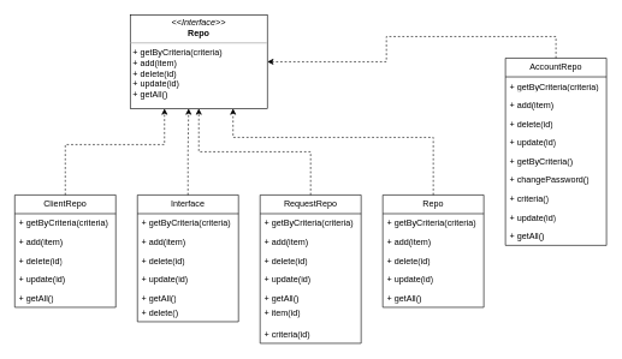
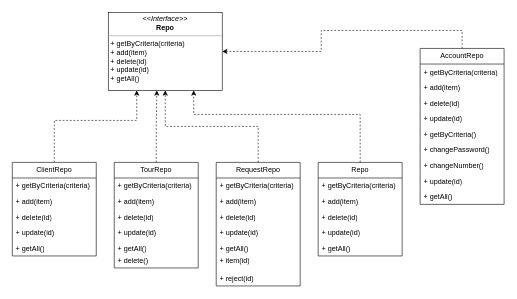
  <mxCell id="0" />
  <mxCell id="1" parent="0" />
  <mxCell id="2" style="edgeStyle=orthogonalEdgeStyle;rounded=0;orthogonalLoop=1;jettySize=auto;html=1;entryX=0.25;entryY=1;entryDx=0;entryDy=0;dashed=1;" edge="1" parent="1" source="3" target="9"><mxGeometry relative="1" as="geometry"><Array as="points"><mxPoint x="90" y="200" /><mxPoint x="228" y="200" /></Array></mxGeometry></mxCell>
  <mxCell id="3" value="ClientRepo" style="swimlane;fontStyle=0;childLayout=stackLayout;horizontal=1;startSize=26;fillColor=none;horizontalStack=0;resizeParent=1;resizeParentMax=0;resizeLast=0;collapsible=1;marginBottom=0;whiteSpace=wrap;html=1;" vertex="1" parent="1"><mxGeometry x="20" y="270" width="140" height="156" as="geometry" /></mxCell>
  <mxCell id="4" value="+ getByCriteria(criteria)" style="text;strokeColor=none;fillColor=none;align=left;verticalAlign=top;spacingLeft=4;spacingRight=4;overflow=hidden;rotatable=0;points=[[0,0.5],[1,0.5]];portConstraint=eastwest;whiteSpace=wrap;html=1;" vertex="1" parent="3"><mxGeometry y="26" width="140" height="26" as="geometry" /></mxCell>
  <mxCell id="5" value="+ add(item)" style="text;strokeColor=none;fillColor=none;align=left;verticalAlign=top;spacingLeft=4;spacingRight=4;overflow=hidden;rotatable=0;points=[[0,0.5],[1,0.5]];portConstraint=eastwest;whiteSpace=wrap;html=1;" vertex="1" parent="3"><mxGeometry y="52" width="140" height="26" as="geometry" /></mxCell>
  <mxCell id="6" value="+ delete(id)" style="text;strokeColor=none;fillColor=none;align=left;verticalAlign=top;spacingLeft=4;spacingRight=4;overflow=hidden;rotatable=0;points=[[0,0.5],[1,0.5]];portConstraint=eastwest;whiteSpace=wrap;html=1;" vertex="1" parent="3"><mxGeometry y="78" width="140" height="26" as="geometry" /></mxCell>
  <mxCell id="7" value="+ update(id)&lt;br&gt;" style="text;strokeColor=none;fillColor=none;align=left;verticalAlign=top;spacingLeft=4;spacingRight=4;overflow=hidden;rotatable=0;points=[[0,0.5],[1,0.5]];portConstraint=eastwest;whiteSpace=wrap;html=1;" vertex="1" parent="3"><mxGeometry y="104" width="140" height="26" as="geometry" /></mxCell>
  <mxCell id="8" value="+ getAll()" style="text;strokeColor=none;fillColor=none;align=left;verticalAlign=top;spacingLeft=4;spacingRight=4;overflow=hidden;rotatable=0;points=[[0,0.5],[1,0.5]];portConstraint=eastwest;whiteSpace=wrap;html=1;" vertex="1" parent="3"><mxGeometry y="130" width="140" height="26" as="geometry" /></mxCell>
  <mxCell id="9" value="&lt;p style=&quot;margin:0px;margin-top:4px;text-align:center;&quot;&gt;&lt;i&gt;&amp;lt;&amp;lt;Interface&amp;gt;&amp;gt;&lt;/i&gt;&lt;br&gt;&lt;b&gt;Repo&lt;/b&gt;&lt;/p&gt;&lt;hr size=&quot;1&quot;&gt;&lt;p style=&quot;margin:0px;margin-left:4px;&quot;&gt;+ getByCriteria(criteria)&lt;br&gt;+ add(item)&lt;br&gt;+ delete(id)&lt;br&gt;+ update(id)&lt;br&gt;+ getAll()&lt;/p&gt;" style="verticalAlign=top;align=left;overflow=fill;html=1;whiteSpace=wrap;" vertex="1" parent="1"><mxGeometry x="180" y="20" width="190" height="130" as="geometry" /></mxCell>
- <mxCell id="10" value="Interface" style="swimlane;fontStyle=0;childLayout=stackLayout;horizontal=1;startSize=26;fillColor=none;horizontalStack=0;resizeParent=1;resizeParentMax=0;resizeLast=0;collapsible=1;marginBottom=0;whiteSpace=wrap;html=1;" vertex="1" parent="1"><mxGeometry x="190" y="270" width="140" height="176" as="geometry" /></mxCell>
+ <mxCell id="10" value="TourRepo" style="swimlane;fontStyle=0;childLayout=stackLayout;horizontal=1;startSize=26;fillColor=none;horizontalStack=0;resizeParent=1;resizeParentMax=0;resizeLast=0;collapsible=1;marginBottom=0;whiteSpace=wrap;html=1;" vertex="1" parent="1"><mxGeometry x="190" y="270" width="140" height="176" as="geometry" /></mxCell>
  <mxCell id="11" value="+ getByCriteria(criteria)" style="text;strokeColor=none;fillColor=none;align=left;verticalAlign=top;spacingLeft=4;spacingRight=4;overflow=hidden;rotatable=0;points=[[0,0.5],[1,0.5]];portConstraint=eastwest;whiteSpace=wrap;html=1;" vertex="1" parent="10"><mxGeometry y="26" width="140" height="26" as="geometry" /></mxCell>
  <mxCell id="12" value="+ add(item)" style="text;strokeColor=none;fillColor=none;align=left;verticalAlign=top;spacingLeft=4;spacingRight=4;overflow=hidden;rotatable=0;points=[[0,0.5],[1,0.5]];portConstraint=eastwest;whiteSpace=wrap;html=1;" vertex="1" parent="10"><mxGeometry y="52" width="140" height="26" as="geometry" /></mxCell>
  <mxCell id="13" value="+ delete(id)" style="text;strokeColor=none;fillColor=none;align=left;verticalAlign=top;spacingLeft=4;spacingRight=4;overflow=hidden;rotatable=0;points=[[0,0.5],[1,0.5]];portConstraint=eastwest;whiteSpace=wrap;html=1;" vertex="1" parent="10"><mxGeometry y="78" width="140" height="26" as="geometry" /></mxCell>
  <mxCell id="14" value="+ update(id)&lt;br&gt;" style="text;strokeColor=none;fillColor=none;align=left;verticalAlign=top;spacingLeft=4;spacingRight=4;overflow=hidden;rotatable=0;points=[[0,0.5],[1,0.5]];portConstraint=eastwest;whiteSpace=wrap;html=1;" vertex="1" parent="10"><mxGeometry y="104" width="140" height="26" as="geometry" /></mxCell>
  <mxCell id="15" value="+ getAll()" style="text;strokeColor=none;fillColor=none;align=left;verticalAlign=top;spacingLeft=4;spacingRight=4;overflow=hidden;rotatable=0;points=[[0,0.5],[1,0.5]];portConstraint=eastwest;whiteSpace=wrap;html=1;" vertex="1" parent="10"><mxGeometry y="130" width="140" height="20" as="geometry" /></mxCell>
  <mxCell id="16" value="+ delete()" style="text;strokeColor=none;fillColor=none;align=left;verticalAlign=top;spacingLeft=4;spacingRight=4;overflow=hidden;rotatable=0;points=[[0,0.5],[1,0.5]];portConstraint=eastwest;whiteSpace=wrap;html=1;" vertex="1" parent="10"><mxGeometry y="150" width="140" height="26" as="geometry" /></mxCell>
  <mxCell id="17" style="edgeStyle=orthogonalEdgeStyle;rounded=0;orthogonalLoop=1;jettySize=auto;html=1;entryX=0.426;entryY=1;entryDx=0;entryDy=0;entryPerimeter=0;dashed=1;" edge="1" parent="1" source="10" target="9"><mxGeometry relative="1" as="geometry" /></mxCell>
  <mxCell id="18" style="edgeStyle=orthogonalEdgeStyle;rounded=0;orthogonalLoop=1;jettySize=auto;html=1;entryX=0.5;entryY=1;entryDx=0;entryDy=0;dashed=1;" edge="1" parent="1" source="19" target="9"><mxGeometry relative="1" as="geometry" /></mxCell>
  <mxCell id="19" value="RequestRepo" style="swimlane;fontStyle=0;childLayout=stackLayout;horizontal=1;startSize=26;fillColor=none;horizontalStack=0;resizeParent=1;resizeParentMax=0;resizeLast=0;collapsible=1;marginBottom=0;whiteSpace=wrap;html=1;" vertex="1" parent="1"><mxGeometry x="360" y="270" width="140" height="206" as="geometry" /></mxCell>
  <mxCell id="20" value="+ getByCriteria(criteria)" style="text;strokeColor=none;fillColor=none;align=left;verticalAlign=top;spacingLeft=4;spacingRight=4;overflow=hidden;rotatable=0;points=[[0,0.5],[1,0.5]];portConstraint=eastwest;whiteSpace=wrap;html=1;" vertex="1" parent="19"><mxGeometry y="26" width="140" height="26" as="geometry" /></mxCell>
  <mxCell id="21" value="+ add(item)" style="text;strokeColor=none;fillColor=none;align=left;verticalAlign=top;spacingLeft=4;spacingRight=4;overflow=hidden;rotatable=0;points=[[0,0.5],[1,0.5]];portConstraint=eastwest;whiteSpace=wrap;html=1;" vertex="1" parent="19"><mxGeometry y="52" width="140" height="26" as="geometry" /></mxCell>
  <mxCell id="22" value="+ delete(id)" style="text;strokeColor=none;fillColor=none;align=left;verticalAlign=top;spacingLeft=4;spacingRight=4;overflow=hidden;rotatable=0;points=[[0,0.5],[1,0.5]];portConstraint=eastwest;whiteSpace=wrap;html=1;" vertex="1" parent="19"><mxGeometry y="78" width="140" height="26" as="geometry" /></mxCell>
  <mxCell id="23" value="+ update(id)&lt;br&gt;" style="text;strokeColor=none;fillColor=none;align=left;verticalAlign=top;spacingLeft=4;spacingRight=4;overflow=hidden;rotatable=0;points=[[0,0.5],[1,0.5]];portConstraint=eastwest;whiteSpace=wrap;html=1;" vertex="1" parent="19"><mxGeometry y="104" width="140" height="26" as="geometry" /></mxCell>
  <mxCell id="24" value="+ getAll()" style="text;strokeColor=none;fillColor=none;align=left;verticalAlign=top;spacingLeft=4;spacingRight=4;overflow=hidden;rotatable=0;points=[[0,0.5],[1,0.5]];portConstraint=eastwest;whiteSpace=wrap;html=1;" vertex="1" parent="19"><mxGeometry y="130" width="140" height="20" as="geometry" /></mxCell>
  <mxCell id="25" value="+ item(id)" style="text;strokeColor=none;fillColor=none;align=left;verticalAlign=top;spacingLeft=4;spacingRight=4;overflow=hidden;rotatable=0;points=[[0,0.5],[1,0.5]];portConstraint=eastwest;whiteSpace=wrap;html=1;" vertex="1" parent="19"><mxGeometry y="150" width="140" height="30" as="geometry" /></mxCell>
- <mxCell id="26" value="+ criteria(id)" style="text;strokeColor=none;fillColor=none;align=left;verticalAlign=top;spacingLeft=4;spacingRight=4;overflow=hidden;rotatable=0;points=[[0,0.5],[1,0.5]];portConstraint=eastwest;whiteSpace=wrap;html=1;" vertex="1" parent="19"><mxGeometry y="180" width="140" height="26" as="geometry" /></mxCell>
+ <mxCell id="26" value="+ reject(id)" style="text;strokeColor=none;fillColor=none;align=left;verticalAlign=top;spacingLeft=4;spacingRight=4;overflow=hidden;rotatable=0;points=[[0,0.5],[1,0.5]];portConstraint=eastwest;whiteSpace=wrap;html=1;" vertex="1" parent="19"><mxGeometry y="180" width="140" height="26" as="geometry" /></mxCell>
  <mxCell id="27" style="edgeStyle=orthogonalEdgeStyle;rounded=0;orthogonalLoop=1;jettySize=auto;html=1;entryX=0.75;entryY=1;entryDx=0;entryDy=0;dashed=1;" edge="1" parent="1" source="28" target="9"><mxGeometry relative="1" as="geometry"><Array as="points"><mxPoint x="600" y="190" /><mxPoint x="323" y="190" /></Array></mxGeometry></mxCell>
  <mxCell id="28" value="Repo" style="swimlane;fontStyle=0;childLayout=stackLayout;horizontal=1;startSize=26;fillColor=none;horizontalStack=0;resizeParent=1;resizeParentMax=0;resizeLast=0;collapsible=1;marginBottom=0;whiteSpace=wrap;html=1;" vertex="1" parent="1"><mxGeometry x="530" y="270" width="140" height="156" as="geometry" /></mxCell>
  <mxCell id="29" value="+ getByCriteria(criteria)" style="text;strokeColor=none;fillColor=none;align=left;verticalAlign=top;spacingLeft=4;spacingRight=4;overflow=hidden;rotatable=0;points=[[0,0.5],[1,0.5]];portConstraint=eastwest;whiteSpace=wrap;html=1;" vertex="1" parent="28"><mxGeometry y="26" width="140" height="26" as="geometry" /></mxCell>
  <mxCell id="30" value="+ add(item)" style="text;strokeColor=none;fillColor=none;align=left;verticalAlign=top;spacingLeft=4;spacingRight=4;overflow=hidden;rotatable=0;points=[[0,0.5],[1,0.5]];portConstraint=eastwest;whiteSpace=wrap;html=1;" vertex="1" parent="28"><mxGeometry y="52" width="140" height="26" as="geometry" /></mxCell>
  <mxCell id="31" value="+ delete(id)" style="text;strokeColor=none;fillColor=none;align=left;verticalAlign=top;spacingLeft=4;spacingRight=4;overflow=hidden;rotatable=0;points=[[0,0.5],[1,0.5]];portConstraint=eastwest;whiteSpace=wrap;html=1;" vertex="1" parent="28"><mxGeometry y="78" width="140" height="26" as="geometry" /></mxCell>
  <mxCell id="32" value="+ update(id)&lt;br&gt;" style="text;strokeColor=none;fillColor=none;align=left;verticalAlign=top;spacingLeft=4;spacingRight=4;overflow=hidden;rotatable=0;points=[[0,0.5],[1,0.5]];portConstraint=eastwest;whiteSpace=wrap;html=1;" vertex="1" parent="28"><mxGeometry y="104" width="140" height="26" as="geometry" /></mxCell>
  <mxCell id="33" value="+ getAll()" style="text;strokeColor=none;fillColor=none;align=left;verticalAlign=top;spacingLeft=4;spacingRight=4;overflow=hidden;rotatable=0;points=[[0,0.5],[1,0.5]];portConstraint=eastwest;whiteSpace=wrap;html=1;" vertex="1" parent="28"><mxGeometry y="130" width="140" height="26" as="geometry" /></mxCell>
  <mxCell id="34" style="edgeStyle=orthogonalEdgeStyle;rounded=0;orthogonalLoop=1;jettySize=auto;html=1;entryX=1;entryY=0.5;entryDx=0;entryDy=0;dashed=1;" edge="1" parent="1" source="35" target="9"><mxGeometry relative="1" as="geometry"><Array as="points"><mxPoint x="770" y="50" /><mxPoint x="535" y="50" /><mxPoint x="535" y="85" /></Array></mxGeometry></mxCell>
  <mxCell id="35" value="AccountRepo" style="swimlane;fontStyle=0;childLayout=stackLayout;horizontal=1;startSize=26;fillColor=none;horizontalStack=0;resizeParent=1;resizeParentMax=0;resizeLast=0;collapsible=1;marginBottom=0;whiteSpace=wrap;html=1;" vertex="1" parent="1"><mxGeometry x="700" y="80" width="140" height="260" as="geometry" /></mxCell>
  <mxCell id="36" value="+ getByCriteria(criteria)" style="text;strokeColor=none;fillColor=none;align=left;verticalAlign=top;spacingLeft=4;spacingRight=4;overflow=hidden;rotatable=0;points=[[0,0.5],[1,0.5]];portConstraint=eastwest;whiteSpace=wrap;html=1;" vertex="1" parent="35"><mxGeometry y="26" width="140" height="26" as="geometry" /></mxCell>
  <mxCell id="37" value="+ add(item)" style="text;strokeColor=none;fillColor=none;align=left;verticalAlign=top;spacingLeft=4;spacingRight=4;overflow=hidden;rotatable=0;points=[[0,0.5],[1,0.5]];portConstraint=eastwest;whiteSpace=wrap;html=1;" vertex="1" parent="35"><mxGeometry y="52" width="140" height="26" as="geometry" /></mxCell>
  <mxCell id="38" value="+ delete(id)" style="text;strokeColor=none;fillColor=none;align=left;verticalAlign=top;spacingLeft=4;spacingRight=4;overflow=hidden;rotatable=0;points=[[0,0.5],[1,0.5]];portConstraint=eastwest;whiteSpace=wrap;html=1;" vertex="1" parent="35"><mxGeometry y="78" width="140" height="26" as="geometry" /></mxCell>
  <mxCell id="39" value="+ update(id)&lt;br&gt;" style="text;strokeColor=none;fillColor=none;align=left;verticalAlign=top;spacingLeft=4;spacingRight=4;overflow=hidden;rotatable=0;points=[[0,0.5],[1,0.5]];portConstraint=eastwest;whiteSpace=wrap;html=1;" vertex="1" parent="35"><mxGeometry y="104" width="140" height="26" as="geometry" /></mxCell>
  <mxCell id="40" value="+ getByCriteria()" style="text;strokeColor=none;fillColor=none;align=left;verticalAlign=top;spacingLeft=4;spacingRight=4;overflow=hidden;rotatable=0;points=[[0,0.5],[1,0.5]];portConstraint=eastwest;whiteSpace=wrap;html=1;" vertex="1" parent="35"><mxGeometry y="130" width="140" height="26" as="geometry" /></mxCell>
  <mxCell id="41" value="+ changePassword()" style="text;strokeColor=none;fillColor=none;align=left;verticalAlign=top;spacingLeft=4;spacingRight=4;overflow=hidden;rotatable=0;points=[[0,0.5],[1,0.5]];portConstraint=eastwest;whiteSpace=wrap;html=1;" vertex="1" parent="35"><mxGeometry y="156" width="140" height="26" as="geometry" /></mxCell>
- <mxCell id="42" value="+ criteria()" style="text;strokeColor=none;fillColor=none;align=left;verticalAlign=top;spacingLeft=4;spacingRight=4;overflow=hidden;rotatable=0;points=[[0,0.5],[1,0.5]];portConstraint=eastwest;whiteSpace=wrap;html=1;" vertex="1" parent="35"><mxGeometry y="182" width="140" height="26" as="geometry" /></mxCell>
+ <mxCell id="42" value="+ changeNumber()" style="text;strokeColor=none;fillColor=none;align=left;verticalAlign=top;spacingLeft=4;spacingRight=4;overflow=hidden;rotatable=0;points=[[0,0.5],[1,0.5]];portConstraint=eastwest;whiteSpace=wrap;html=1;" vertex="1" parent="35"><mxGeometry y="182" width="140" height="26" as="geometry" /></mxCell>
  <mxCell id="43" value="+ update(id)&lt;br&gt;" style="text;strokeColor=none;fillColor=none;align=left;verticalAlign=top;spacingLeft=4;spacingRight=4;overflow=hidden;rotatable=0;points=[[0,0.5],[1,0.5]];portConstraint=eastwest;whiteSpace=wrap;html=1;" vertex="1" parent="35"><mxGeometry y="208" width="140" height="26" as="geometry" /></mxCell>
  <mxCell id="44" value="+ getAll()" style="text;strokeColor=none;fillColor=none;align=left;verticalAlign=top;spacingLeft=4;spacingRight=4;overflow=hidden;rotatable=0;points=[[0,0.5],[1,0.5]];portConstraint=eastwest;whiteSpace=wrap;html=1;" vertex="1" parent="35"><mxGeometry y="234" width="140" height="26" as="geometry" /></mxCell>
